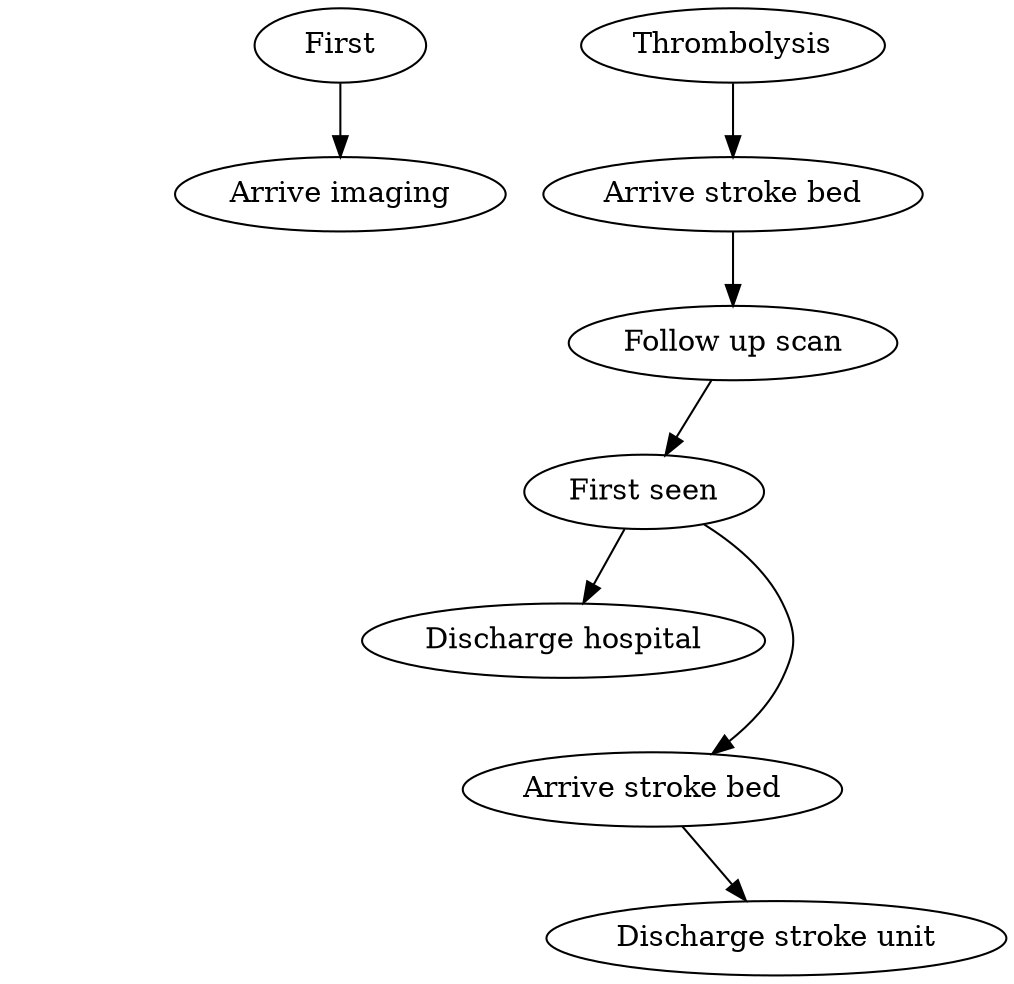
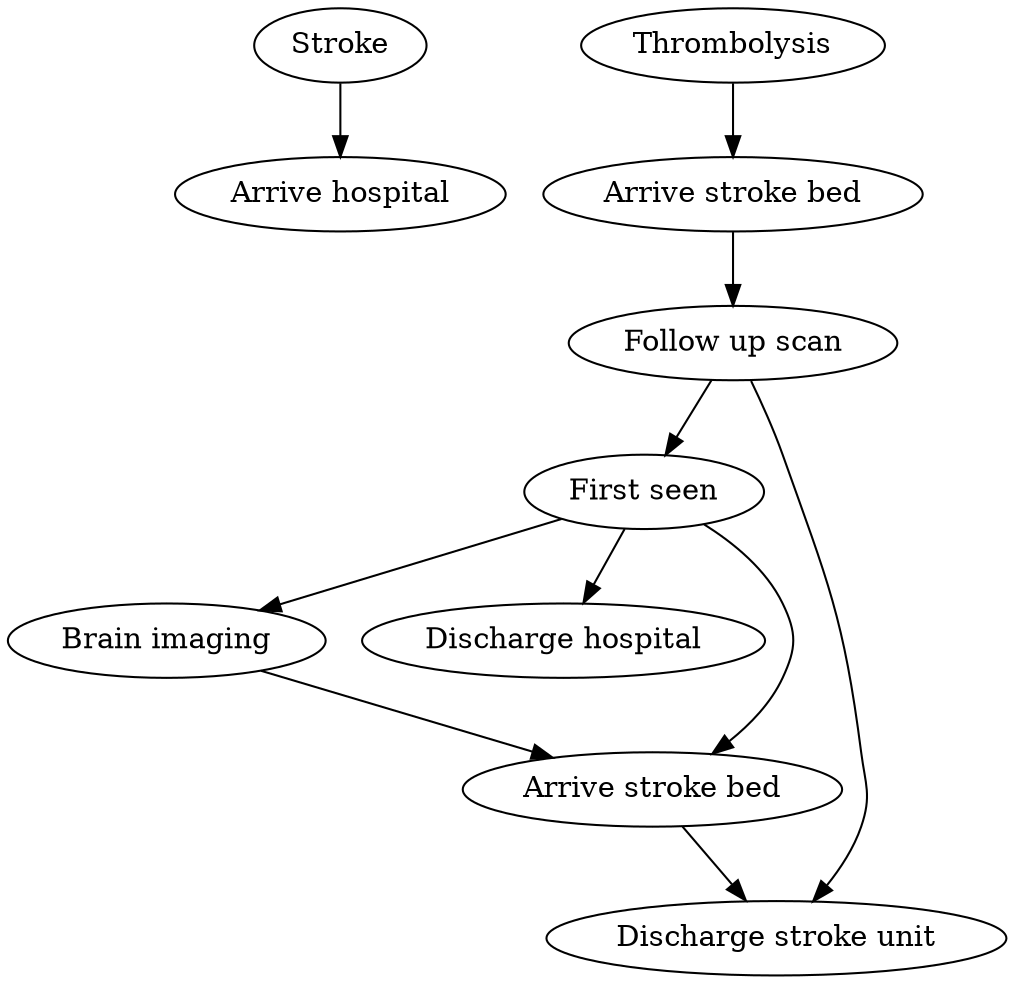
  digraph {
-   n1 [label=First]
-   n2 [label="Arrive imaging"]
+   n1 [label=Stroke]
+   n2 [label="Arrive hospital"]
    n3 [label="First seen"]
+   n4 [label="Brain imaging"]
    n5 [label="Discharge hospital"]
    n6 [label="Arrive stroke bed"]
    n7 [label="Discharge stroke unit"]
    n8 [label=Thrombolysis]
    n9 [label="Arrive stroke bed"]
    n10 [label="Follow up scan"]
    n1 -> n2
+   n3 -> n4
    n3 -> n5
    n3 -> n6
+   n4 -> n6
    n6 -> n7
    n8 -> n9
    n9 -> n10
    n10 -> n3
+   n10 -> n7
  }
